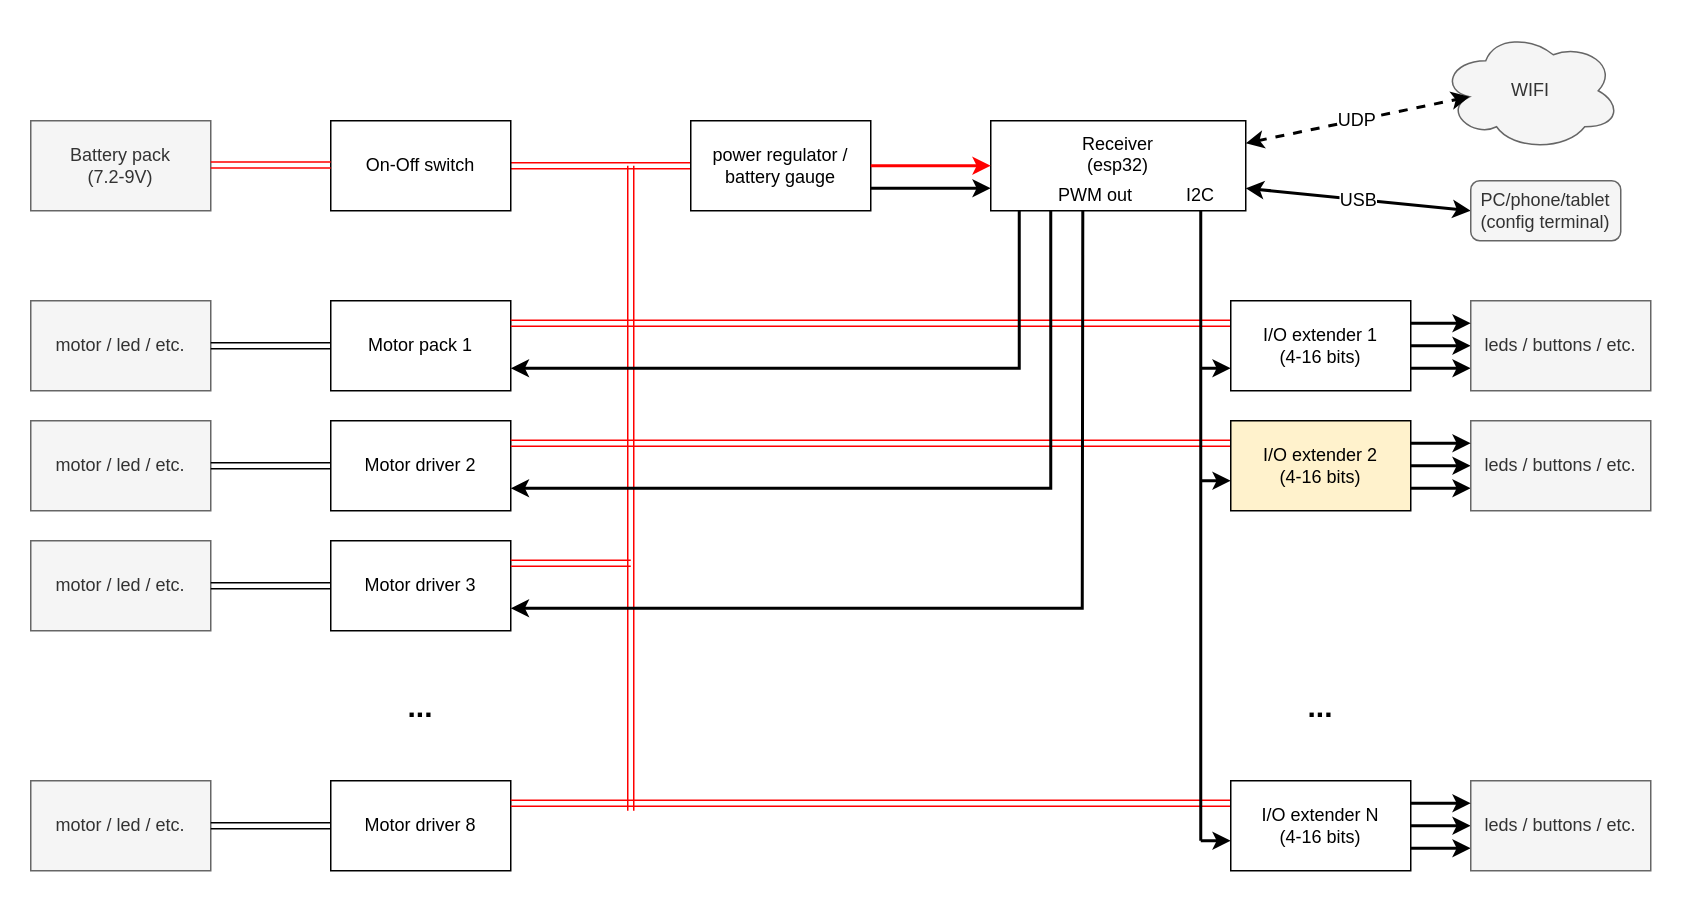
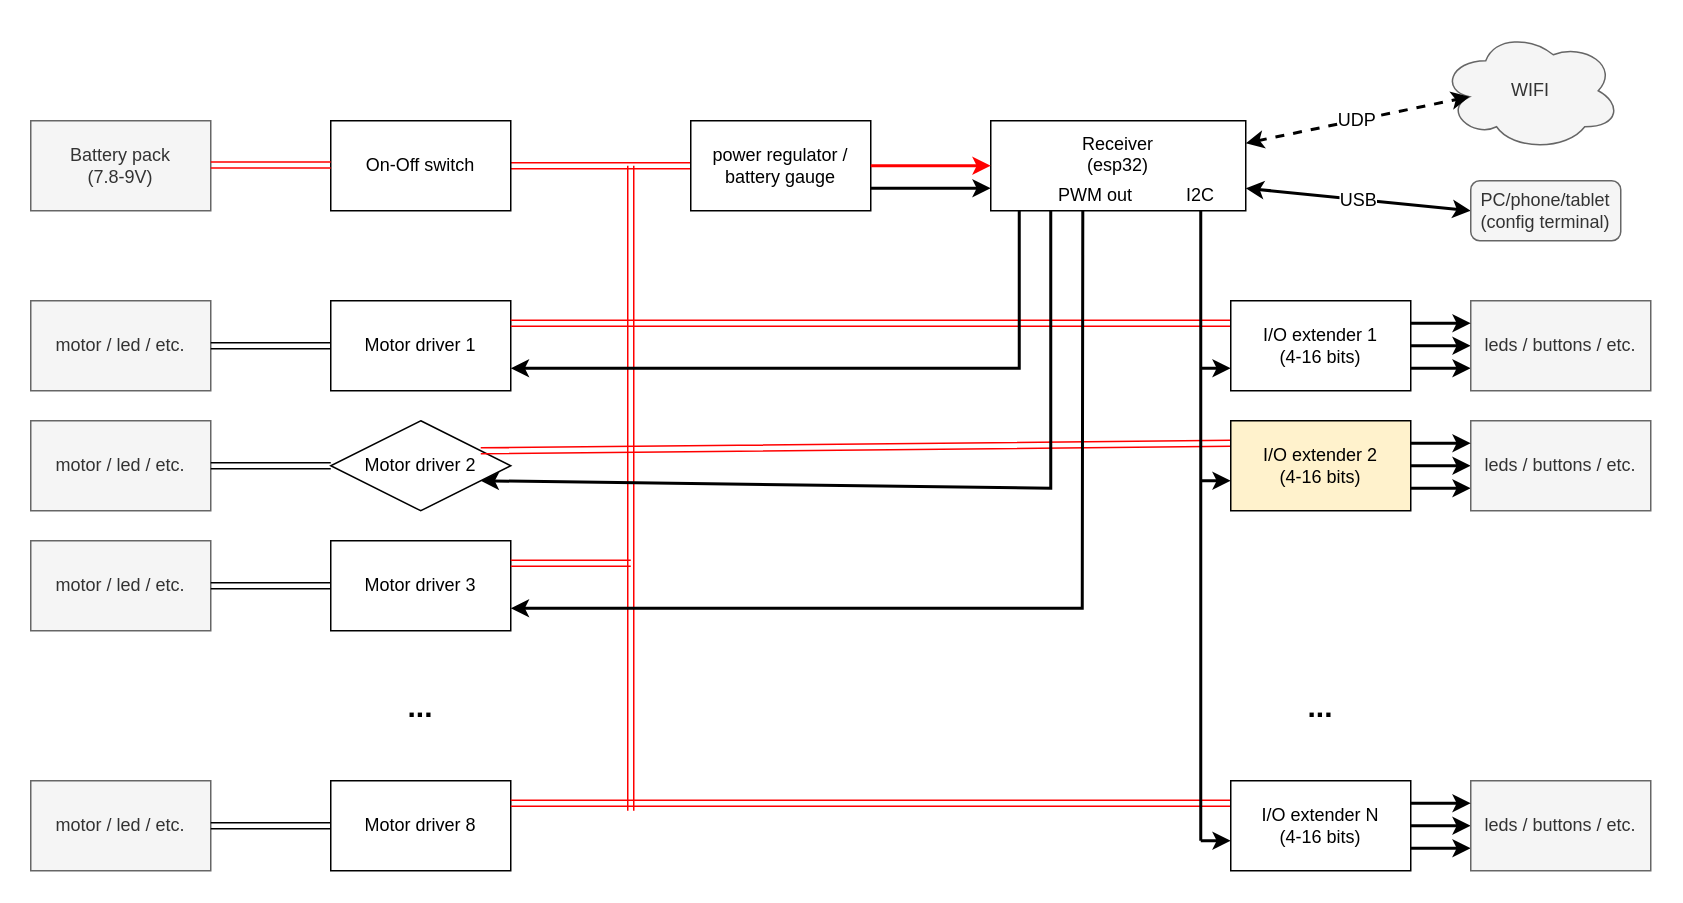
  <mxCell id="0" />
  <mxCell id="1" parent="0" />
- <mxCell id="2" value="Battery pack&lt;br&gt;(7.2-9V)" style="rounded=0;whiteSpace=wrap;html=1;fillColor=#f5f5f5;strokeColor=#666666;fontColor=#333333;" vertex="1" parent="1"><mxGeometry x="20" y="80" width="120" height="60" as="geometry" /></mxCell>
+ <mxCell id="2" value="Battery pack&lt;br&gt;(7.8-9V)" style="rounded=0;whiteSpace=wrap;html=1;fillColor=#f5f5f5;strokeColor=#666666;fontColor=#333333;" vertex="1" parent="1"><mxGeometry x="20" y="80" width="120" height="60" as="geometry" /></mxCell>
  <mxCell id="3" value="Receiver&lt;br&gt;(esp32)&lt;br&gt;&amp;nbsp; &amp;nbsp;&lt;br&gt;" style="rounded=0;whiteSpace=wrap;html=1;" vertex="1" parent="1"><mxGeometry x="660" y="80" width="170" height="60" as="geometry" /></mxCell>
- <mxCell id="4" value="Motor pack 1" style="rounded=0;whiteSpace=wrap;html=1;" vertex="1" parent="1"><mxGeometry x="220" y="200" width="120" height="60" as="geometry" /></mxCell>
+ <mxCell id="4" value="Motor driver 1" style="rounded=0;whiteSpace=wrap;html=1;" vertex="1" parent="1"><mxGeometry x="220" y="200" width="120" height="60" as="geometry" /></mxCell>
  <mxCell id="5" value="motor / led / etc." style="rounded=0;whiteSpace=wrap;html=1;fillColor=#f5f5f5;strokeColor=#666666;fontColor=#333333;" vertex="1" parent="1"><mxGeometry x="20" y="200" width="120" height="60" as="geometry" /></mxCell>
  <mxCell id="6" value="" style="shape=link;html=1;exitX=1;exitY=0.5;exitDx=0;exitDy=0;entryX=0;entryY=0.5;entryDx=0;entryDy=0;" edge="1" parent="1" source="5" target="4"><mxGeometry width="50" height="50" relative="1" as="geometry"><mxPoint x="150" y="350" as="sourcePoint" /><mxPoint x="200" y="300" as="targetPoint" /></mxGeometry></mxCell>
- <mxCell id="7" value="Motor driver 2" style="rounded=0;whiteSpace=wrap;html=1;" vertex="1" parent="1"><mxGeometry x="220" y="280" width="120" height="60" as="geometry" /></mxCell>
+ <mxCell id="7" value="Motor driver 2" style="rhombus;whiteSpace=wrap;html=1;" vertex="1" parent="1"><mxGeometry x="220" y="280" width="120" height="60" as="geometry" /></mxCell>
  <mxCell id="8" value="motor / led / etc." style="rounded=0;whiteSpace=wrap;html=1;fillColor=#f5f5f5;strokeColor=#666666;fontColor=#333333;" vertex="1" parent="1"><mxGeometry x="20" y="280" width="120" height="60" as="geometry" /></mxCell>
  <mxCell id="9" value="" style="shape=link;html=1;exitX=1;exitY=0.5;exitDx=0;exitDy=0;entryX=0;entryY=0.5;entryDx=0;entryDy=0;" edge="1" parent="1" source="8" target="7"><mxGeometry width="50" height="50" relative="1" as="geometry"><mxPoint x="150" y="430" as="sourcePoint" /><mxPoint x="200" y="380" as="targetPoint" /></mxGeometry></mxCell>
  <mxCell id="10" value="Motor driver 3" style="rounded=0;whiteSpace=wrap;html=1;" vertex="1" parent="1"><mxGeometry x="220" y="360" width="120" height="60" as="geometry" /></mxCell>
  <mxCell id="11" value="motor / led / etc." style="rounded=0;whiteSpace=wrap;html=1;fillColor=#f5f5f5;strokeColor=#666666;fontColor=#333333;" vertex="1" parent="1"><mxGeometry x="20" y="360" width="120" height="60" as="geometry" /></mxCell>
  <mxCell id="12" value="" style="shape=link;html=1;exitX=1;exitY=0.5;exitDx=0;exitDy=0;entryX=0;entryY=0.5;entryDx=0;entryDy=0;" edge="1" parent="1" source="11" target="10"><mxGeometry width="50" height="50" relative="1" as="geometry"><mxPoint x="150" y="510" as="sourcePoint" /><mxPoint x="200" y="460" as="targetPoint" /></mxGeometry></mxCell>
  <mxCell id="13" value="Motor driver 8" style="rounded=0;whiteSpace=wrap;html=1;" vertex="1" parent="1"><mxGeometry x="220" y="520" width="120" height="60" as="geometry" /></mxCell>
  <mxCell id="14" value="motor / led / etc." style="rounded=0;whiteSpace=wrap;html=1;fillColor=#f5f5f5;strokeColor=#666666;fontColor=#333333;" vertex="1" parent="1"><mxGeometry x="20" y="520" width="120" height="60" as="geometry" /></mxCell>
  <mxCell id="15" value="" style="shape=link;html=1;exitX=1;exitY=0.5;exitDx=0;exitDy=0;entryX=0;entryY=0.5;entryDx=0;entryDy=0;" edge="1" parent="1" source="14" target="13"><mxGeometry width="50" height="50" relative="1" as="geometry"><mxPoint x="150" y="670" as="sourcePoint" /><mxPoint x="200" y="620" as="targetPoint" /></mxGeometry></mxCell>
  <mxCell id="16" value="..." style="text;html=1;strokeColor=none;fillColor=none;align=center;verticalAlign=middle;whiteSpace=wrap;rounded=0;fontSize=20;fontStyle=1" vertex="1" parent="1"><mxGeometry x="260" y="460" width="40" height="20" as="geometry" /></mxCell>
  <mxCell id="17" value="" style="shape=link;html=1;fillColor=#f8cecc;strokeColor=#FF0000;entryX=0;entryY=0.5;entryDx=0;entryDy=0;" edge="1" parent="1" target="28"><mxGeometry width="50" height="50" relative="1" as="geometry"><mxPoint x="340" y="110" as="sourcePoint" /><mxPoint x="420" y="110" as="targetPoint" /></mxGeometry></mxCell>
  <mxCell id="18" value="" style="shape=link;html=1;exitX=1;exitY=0.25;exitDx=0;exitDy=0;fillColor=#f8cecc;strokeColor=#FF0000;entryX=0;entryY=0.25;entryDx=0;entryDy=0;" edge="1" parent="1" source="13" target="46"><mxGeometry width="50" height="50" relative="1" as="geometry"><mxPoint x="350" y="590" as="sourcePoint" /><mxPoint x="420" y="535" as="targetPoint" /></mxGeometry></mxCell>
  <mxCell id="19" value="" style="shape=link;html=1;exitX=1;exitY=0.25;exitDx=0;exitDy=0;fillColor=#f8cecc;strokeColor=#FF0000;" edge="1" parent="1" source="10"><mxGeometry width="50" height="50" relative="1" as="geometry"><mxPoint x="360" y="420" as="sourcePoint" /><mxPoint x="420" y="375" as="targetPoint" /></mxGeometry></mxCell>
  <mxCell id="20" value="" style="shape=link;html=1;exitX=1;exitY=0.25;exitDx=0;exitDy=0;fillColor=#f8cecc;strokeColor=#FF0000;entryX=0;entryY=0.25;entryDx=0;entryDy=0;" edge="1" parent="1" source="7" target="40"><mxGeometry width="50" height="50" relative="1" as="geometry"><mxPoint x="350" y="400" as="sourcePoint" /><mxPoint x="420" y="295" as="targetPoint" /></mxGeometry></mxCell>
  <mxCell id="21" value="" style="shape=link;html=1;exitX=1;exitY=0.25;exitDx=0;exitDy=0;fillColor=#f8cecc;strokeColor=#FF0000;entryX=0;entryY=0.25;entryDx=0;entryDy=0;" edge="1" parent="1" source="4" target="33"><mxGeometry width="50" height="50" relative="1" as="geometry"><mxPoint x="450" y="230" as="sourcePoint" /><mxPoint x="420" y="215" as="targetPoint" /></mxGeometry></mxCell>
  <mxCell id="22" value="" style="shape=link;html=1;fillColor=#f8cecc;strokeColor=#FF0000;" edge="1" parent="1"><mxGeometry width="50" height="50" relative="1" as="geometry"><mxPoint x="420" y="540" as="sourcePoint" /><mxPoint x="420" y="110" as="targetPoint" /></mxGeometry></mxCell>
  <mxCell id="23" value="" style="endArrow=classic;html=1;entryX=1;entryY=0.75;entryDx=0;entryDy=0;rounded=0;strokeWidth=2;" edge="1" parent="1" target="4"><mxGeometry width="50" height="50" relative="1" as="geometry"><mxPoint x="679" y="140" as="sourcePoint" /><mxPoint x="700" y="200" as="targetPoint" /><Array as="points"><mxPoint x="679" y="245" /></Array></mxGeometry></mxCell>
  <mxCell id="24" value="" style="endArrow=classic;html=1;strokeWidth=2;rounded=0;entryX=1;entryY=0.75;entryDx=0;entryDy=0;" edge="1" parent="1" target="7"><mxGeometry width="50" height="50" relative="1" as="geometry"><mxPoint x="700" y="140" as="sourcePoint" /><mxPoint x="690" y="260" as="targetPoint" /><Array as="points"><mxPoint x="700" y="325" /></Array></mxGeometry></mxCell>
  <mxCell id="25" value="" style="endArrow=classic;html=1;strokeWidth=2;rounded=0;entryX=1;entryY=0.75;entryDx=0;entryDy=0;exitX=0.361;exitY=0.991;exitDx=0;exitDy=0;exitPerimeter=0;" edge="1" parent="1" source="3" target="10"><mxGeometry width="50" height="50" relative="1" as="geometry"><mxPoint x="680" y="140" as="sourcePoint" /><mxPoint x="790" y="240" as="targetPoint" /><Array as="points"><mxPoint x="721" y="405" /></Array></mxGeometry></mxCell>
  <mxCell id="26" value="On-Off switch" style="rounded=0;whiteSpace=wrap;html=1;" vertex="1" parent="1"><mxGeometry x="220" y="80" width="120" height="60" as="geometry" /></mxCell>
  <mxCell id="27" value="" style="shape=link;html=1;fillColor=#f8cecc;strokeColor=#FF0000;" edge="1" parent="1"><mxGeometry width="50" height="50" relative="1" as="geometry"><mxPoint x="140" y="109.58" as="sourcePoint" /><mxPoint x="220" y="109.58" as="targetPoint" /></mxGeometry></mxCell>
  <mxCell id="28" value="power regulator / battery gauge" style="rounded=0;whiteSpace=wrap;html=1;" vertex="1" parent="1"><mxGeometry x="460" y="80" width="120" height="60" as="geometry" /></mxCell>
  <mxCell id="29" value="" style="endArrow=classic;html=1;strokeColor=#FF0000;strokeWidth=2;fontSize=20;exitX=1;exitY=0.5;exitDx=0;exitDy=0;entryX=0;entryY=0.5;entryDx=0;entryDy=0;" edge="1" parent="1" source="28" target="3"><mxGeometry width="50" height="50" relative="1" as="geometry"><mxPoint x="590" y="200" as="sourcePoint" /><mxPoint x="640" y="150" as="targetPoint" /></mxGeometry></mxCell>
  <mxCell id="30" value="" style="endArrow=classic;html=1;strokeWidth=2;fontSize=20;entryX=0;entryY=0.75;entryDx=0;entryDy=0;exitX=1;exitY=0.75;exitDx=0;exitDy=0;" edge="1" parent="1" source="28" target="3"><mxGeometry width="50" height="50" relative="1" as="geometry"><mxPoint x="590" y="190" as="sourcePoint" /><mxPoint x="640" y="140" as="targetPoint" /></mxGeometry></mxCell>
  <mxCell id="31" style="edgeStyle=orthogonalEdgeStyle;rounded=0;orthogonalLoop=1;jettySize=auto;html=1;exitX=1;exitY=0.5;exitDx=0;exitDy=0;entryX=0;entryY=0.5;entryDx=0;entryDy=0;strokeWidth=2;fontSize=20;" edge="1" parent="1" source="33" target="34"><mxGeometry relative="1" as="geometry" /></mxCell>
  <mxCell id="32" style="edgeStyle=orthogonalEdgeStyle;rounded=0;orthogonalLoop=1;jettySize=auto;html=1;exitX=1;exitY=0.75;exitDx=0;exitDy=0;entryX=0;entryY=0.75;entryDx=0;entryDy=0;strokeWidth=2;fontSize=20;" edge="1" parent="1" source="33" target="34"><mxGeometry relative="1" as="geometry" /></mxCell>
  <mxCell id="33" value="I/O extender 1&lt;br&gt;(4-16 bits)" style="rounded=0;whiteSpace=wrap;html=1;" vertex="1" parent="1"><mxGeometry x="820" y="200" width="120" height="60" as="geometry" /></mxCell>
  <mxCell id="34" value="leds / buttons / etc." style="rounded=0;whiteSpace=wrap;html=1;fillColor=#f5f5f5;strokeColor=#666666;fontColor=#333333;" vertex="1" parent="1"><mxGeometry x="980" y="200" width="120" height="60" as="geometry" /></mxCell>
  <mxCell id="35" value="" style="endArrow=classic;html=1;strokeWidth=2;fontSize=20;exitX=1;exitY=0.25;exitDx=0;exitDy=0;entryX=0;entryY=0.25;entryDx=0;entryDy=0;" edge="1" parent="1" source="33" target="34"><mxGeometry width="50" height="50" relative="1" as="geometry"><mxPoint x="950" y="340" as="sourcePoint" /><mxPoint x="1000" y="290" as="targetPoint" /></mxGeometry></mxCell>
  <mxCell id="36" value="" style="endArrow=none;html=1;strokeWidth=2;fontSize=20;" edge="1" parent="1"><mxGeometry width="50" height="50" relative="1" as="geometry"><mxPoint x="800" y="560" as="sourcePoint" /><mxPoint x="800" y="140" as="targetPoint" /></mxGeometry></mxCell>
  <mxCell id="37" value="" style="endArrow=classic;html=1;strokeWidth=2;fontSize=20;entryX=0;entryY=0.75;entryDx=0;entryDy=0;" edge="1" parent="1" target="33"><mxGeometry width="50" height="50" relative="1" as="geometry"><mxPoint x="800" y="245" as="sourcePoint" /><mxPoint x="900" y="280" as="targetPoint" /></mxGeometry></mxCell>
  <mxCell id="38" style="edgeStyle=orthogonalEdgeStyle;rounded=0;orthogonalLoop=1;jettySize=auto;html=1;exitX=1;exitY=0.5;exitDx=0;exitDy=0;entryX=0;entryY=0.5;entryDx=0;entryDy=0;strokeWidth=2;fontSize=20;" edge="1" parent="1" source="40" target="41"><mxGeometry relative="1" as="geometry" /></mxCell>
  <mxCell id="39" style="edgeStyle=orthogonalEdgeStyle;rounded=0;orthogonalLoop=1;jettySize=auto;html=1;exitX=1;exitY=0.75;exitDx=0;exitDy=0;entryX=0;entryY=0.75;entryDx=0;entryDy=0;strokeWidth=2;fontSize=20;" edge="1" parent="1" source="40" target="41"><mxGeometry relative="1" as="geometry" /></mxCell>
  <mxCell id="40" value="I/O extender 2&lt;br&gt;(4-16 bits)" style="rounded=0;whiteSpace=wrap;html=1;fillColor=#fff2cc;" vertex="1" parent="1"><mxGeometry x="820" y="280" width="120" height="60" as="geometry" /></mxCell>
  <mxCell id="41" value="leds / buttons / etc." style="rounded=0;whiteSpace=wrap;html=1;fillColor=#f5f5f5;strokeColor=#666666;fontColor=#333333;" vertex="1" parent="1"><mxGeometry x="980" y="280" width="120" height="60" as="geometry" /></mxCell>
  <mxCell id="42" value="" style="endArrow=classic;html=1;strokeWidth=2;fontSize=20;exitX=1;exitY=0.25;exitDx=0;exitDy=0;entryX=0;entryY=0.25;entryDx=0;entryDy=0;" edge="1" parent="1" source="40" target="41"><mxGeometry width="50" height="50" relative="1" as="geometry"><mxPoint x="950" y="420" as="sourcePoint" /><mxPoint x="1000" y="370" as="targetPoint" /></mxGeometry></mxCell>
  <mxCell id="43" value="" style="endArrow=classic;html=1;strokeWidth=2;fontSize=20;" edge="1" parent="1"><mxGeometry width="50" height="50" relative="1" as="geometry"><mxPoint x="800" y="320" as="sourcePoint" /><mxPoint x="820" y="320" as="targetPoint" /></mxGeometry></mxCell>
  <mxCell id="44" style="edgeStyle=orthogonalEdgeStyle;rounded=0;orthogonalLoop=1;jettySize=auto;html=1;exitX=1;exitY=0.5;exitDx=0;exitDy=0;entryX=0;entryY=0.5;entryDx=0;entryDy=0;strokeWidth=2;fontSize=20;" edge="1" parent="1" source="46" target="47"><mxGeometry relative="1" as="geometry" /></mxCell>
  <mxCell id="45" style="edgeStyle=orthogonalEdgeStyle;rounded=0;orthogonalLoop=1;jettySize=auto;html=1;exitX=1;exitY=0.75;exitDx=0;exitDy=0;entryX=0;entryY=0.75;entryDx=0;entryDy=0;strokeWidth=2;fontSize=20;" edge="1" parent="1" source="46" target="47"><mxGeometry relative="1" as="geometry" /></mxCell>
  <mxCell id="46" value="I/O extender N&lt;br&gt;(4-16 bits)" style="rounded=0;whiteSpace=wrap;html=1;" vertex="1" parent="1"><mxGeometry x="820" y="520" width="120" height="60" as="geometry" /></mxCell>
  <mxCell id="47" value="leds / buttons / etc." style="rounded=0;whiteSpace=wrap;html=1;fillColor=#f5f5f5;strokeColor=#666666;fontColor=#333333;" vertex="1" parent="1"><mxGeometry x="980" y="520" width="120" height="60" as="geometry" /></mxCell>
  <mxCell id="48" value="" style="endArrow=classic;html=1;strokeWidth=2;fontSize=20;exitX=1;exitY=0.25;exitDx=0;exitDy=0;entryX=0;entryY=0.25;entryDx=0;entryDy=0;" edge="1" parent="1" source="46" target="47"><mxGeometry width="50" height="50" relative="1" as="geometry"><mxPoint x="950" y="660" as="sourcePoint" /><mxPoint x="1000" y="610" as="targetPoint" /></mxGeometry></mxCell>
  <mxCell id="49" value="" style="endArrow=classic;html=1;strokeWidth=2;fontSize=20;entryX=0;entryY=0.667;entryDx=0;entryDy=0;entryPerimeter=0;" edge="1" parent="1" target="46"><mxGeometry width="50" height="50" relative="1" as="geometry"><mxPoint x="800" y="560" as="sourcePoint" /><mxPoint x="900" y="610" as="targetPoint" /></mxGeometry></mxCell>
  <mxCell id="50" value="I2C" style="text;html=1;strokeColor=none;fillColor=none;align=center;verticalAlign=middle;whiteSpace=wrap;rounded=0;fontSize=12;" vertex="1" parent="1"><mxGeometry x="780" y="120" width="40" height="20" as="geometry" /></mxCell>
  <mxCell id="51" value="PWM out" style="text;html=1;strokeColor=none;fillColor=none;align=center;verticalAlign=middle;whiteSpace=wrap;rounded=0;fontSize=12;" vertex="1" parent="1"><mxGeometry x="690" y="120" width="80" height="20" as="geometry" /></mxCell>
  <mxCell id="52" value="WIFI" style="ellipse;shape=cloud;whiteSpace=wrap;html=1;fontSize=12;fillColor=#f5f5f5;strokeColor=#666666;fontColor=#333333;" vertex="1" parent="1"><mxGeometry x="960" y="20" width="120" height="80" as="geometry" /></mxCell>
  <mxCell id="53" value="UDP" style="endArrow=classic;startArrow=classic;html=1;strokeWidth=2;fontSize=12;entryX=0.16;entryY=0.55;entryDx=0;entryDy=0;entryPerimeter=0;exitX=1;exitY=0.25;exitDx=0;exitDy=0;dashed=1;" edge="1" parent="1" source="3" target="52"><mxGeometry width="50" height="50" relative="1" as="geometry"><mxPoint x="910" y="160" as="sourcePoint" /><mxPoint x="960" y="110" as="targetPoint" /></mxGeometry></mxCell>
  <mxCell id="54" value="..." style="text;html=1;strokeColor=none;fillColor=none;align=center;verticalAlign=middle;whiteSpace=wrap;rounded=0;fontSize=20;fontStyle=1" vertex="1" parent="1"><mxGeometry x="860" y="460" width="40" height="20" as="geometry" /></mxCell>
  <mxCell id="55" value="USB" style="rounded=0;orthogonalLoop=1;jettySize=auto;html=1;exitX=0;exitY=0.5;exitDx=0;exitDy=0;entryX=1;entryY=0.75;entryDx=0;entryDy=0;strokeWidth=2;fontSize=12;startArrow=classic;startFill=1;" edge="1" parent="1" source="56" target="3"><mxGeometry relative="1" as="geometry" /></mxCell>
  <mxCell id="56" value="PC/phone/tablet&lt;br&gt;(config terminal)" style="rounded=1;whiteSpace=wrap;html=1;fontSize=12;fillColor=#f5f5f5;strokeColor=#666666;fontColor=#333333;" vertex="1" parent="1"><mxGeometry x="980" y="120" width="100" height="40" as="geometry" /></mxCell>
